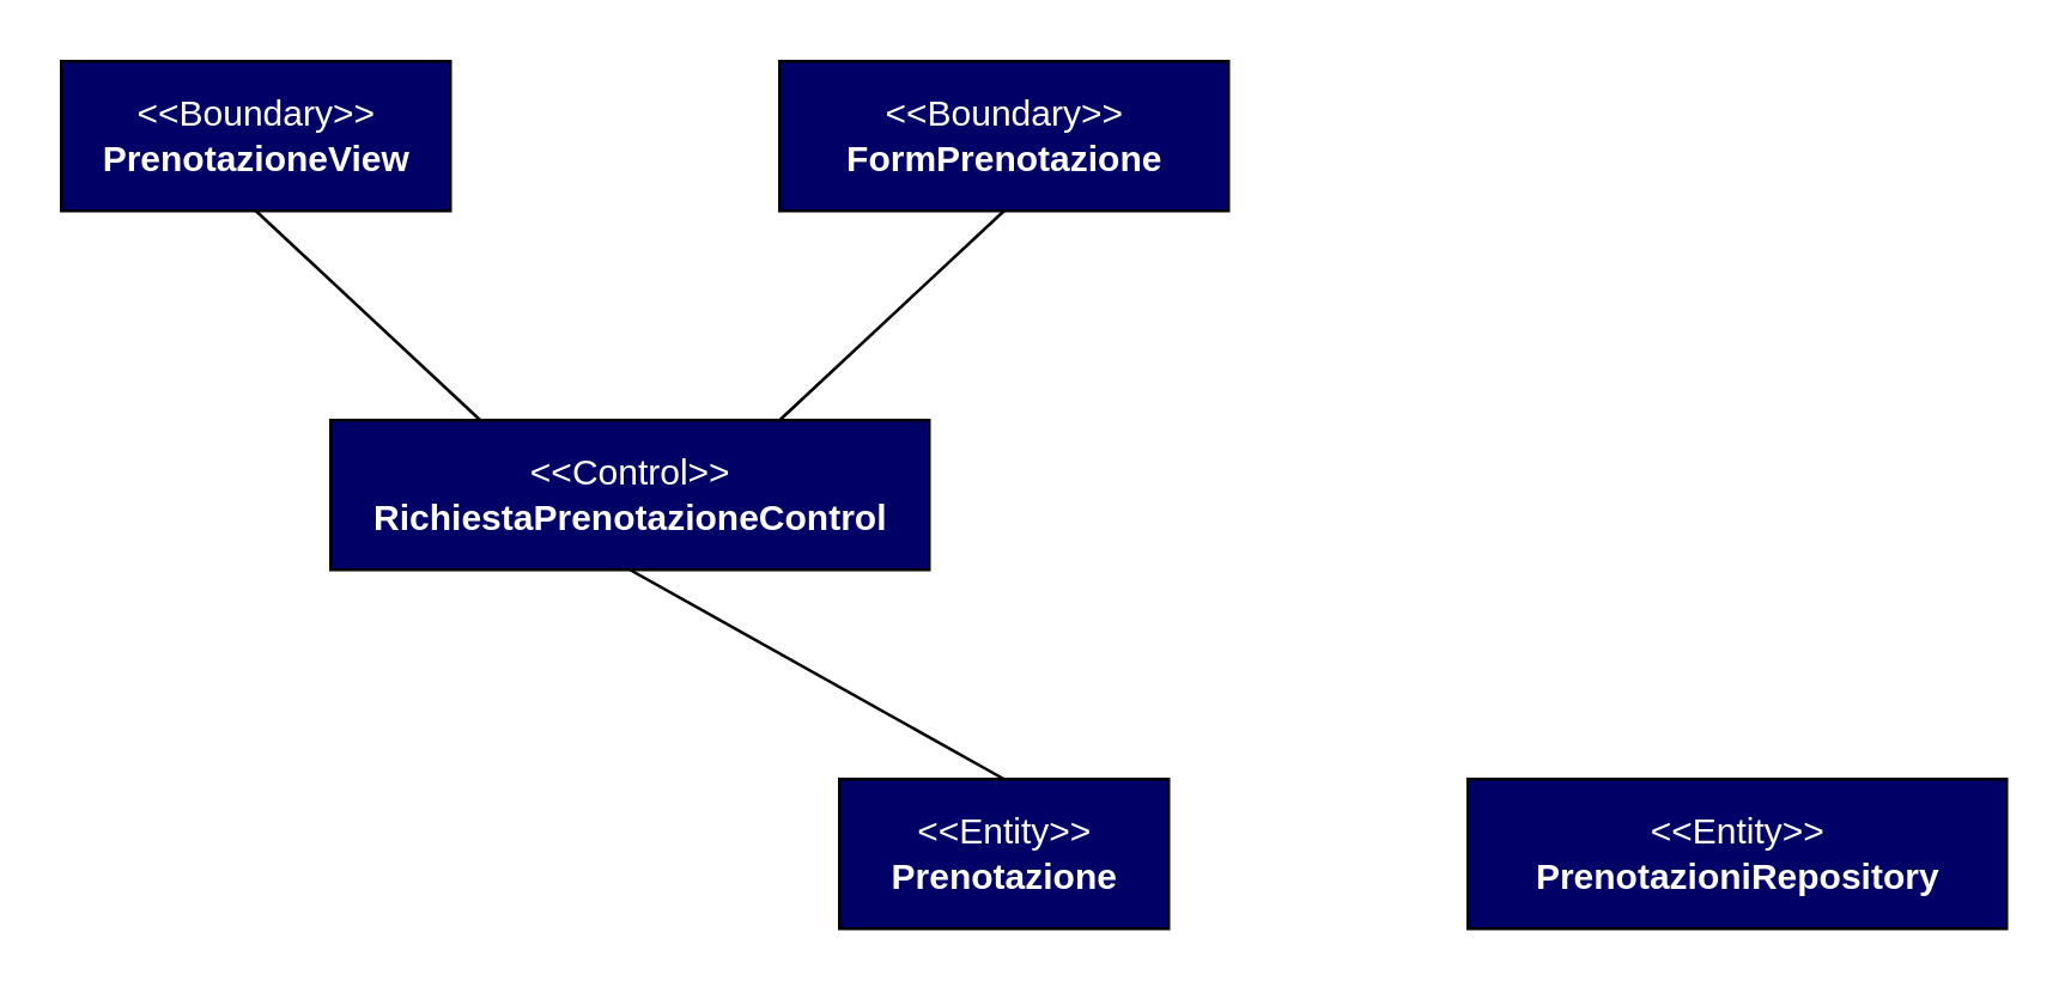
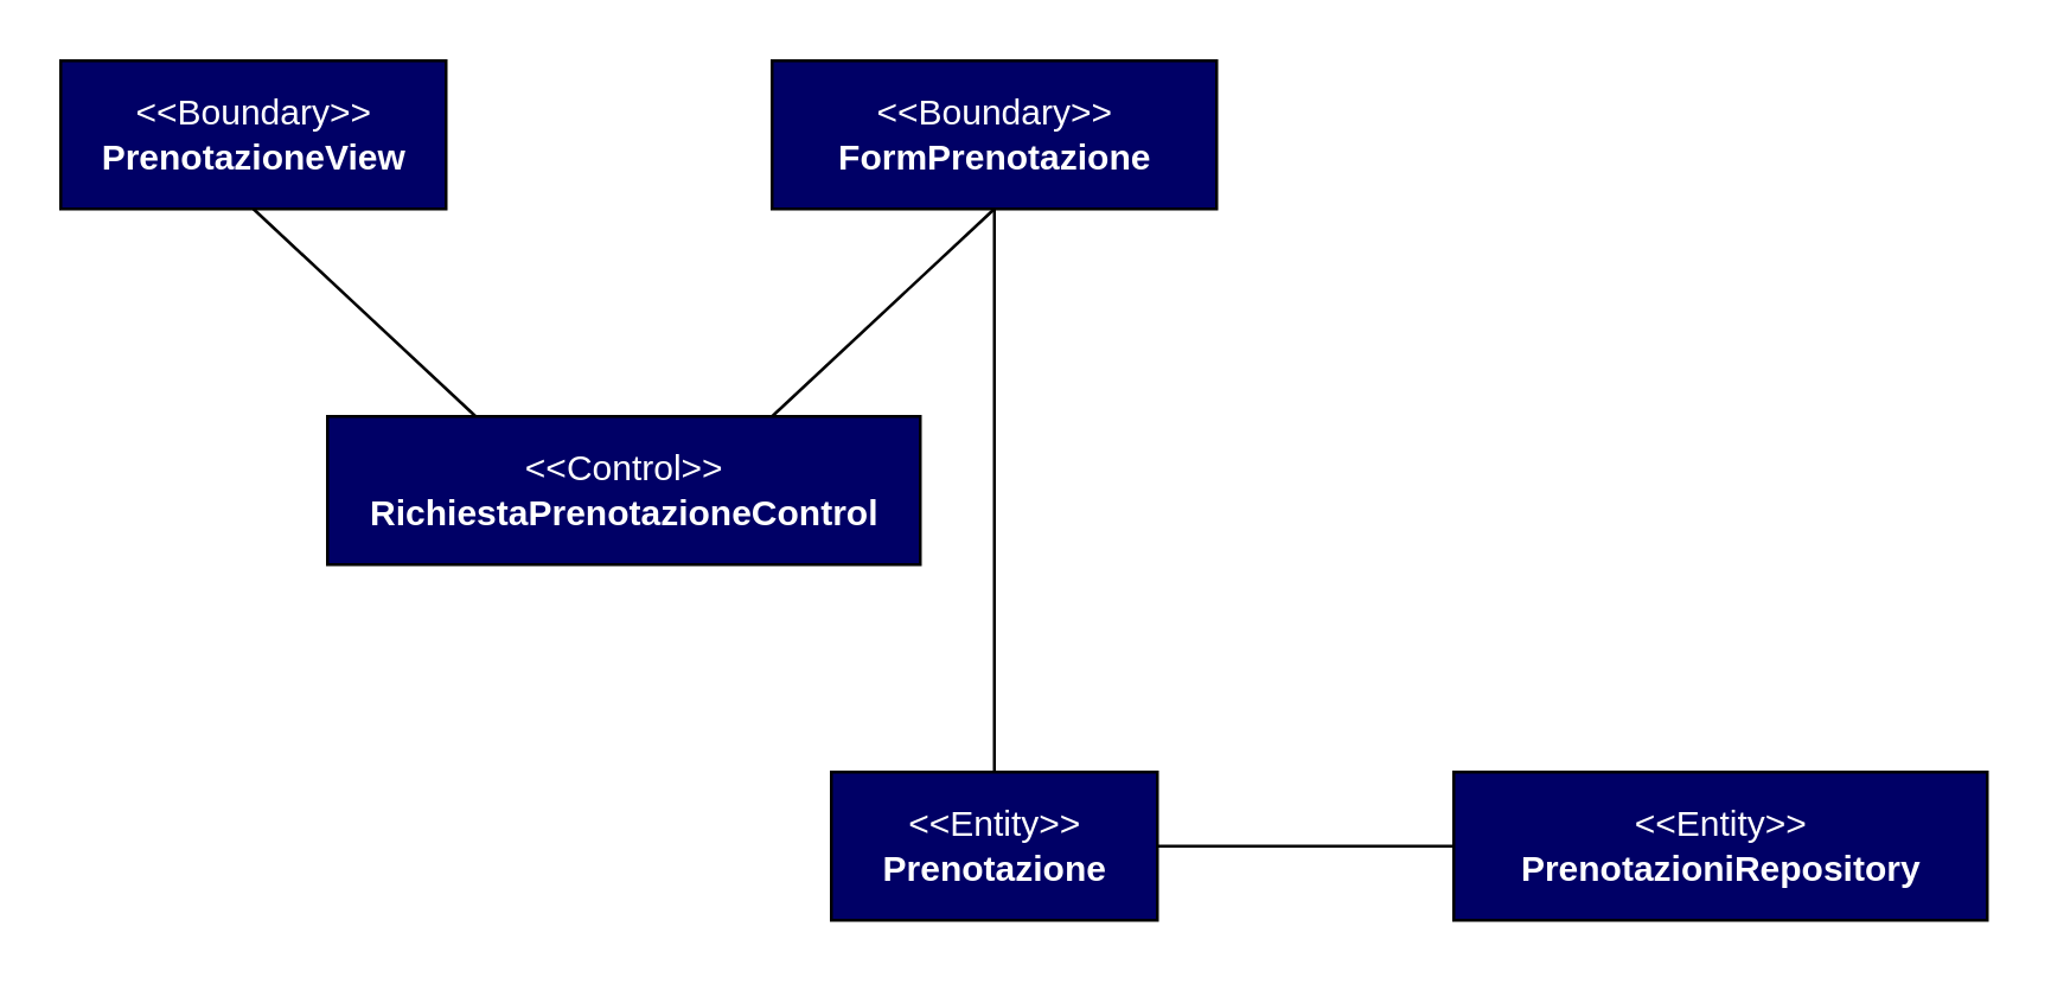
  <mxCell id="0" style=";html=1;" />
  <mxCell id="1" style=";html=1;" parent="0" />
  <mxCell id="2" value="&lt;font color=&quot;#ffffff&quot;&gt;&amp;lt;&amp;lt;Boundary&amp;gt;&amp;gt;&lt;br&gt;&lt;/font&gt;&lt;b&gt;&lt;font color=&quot;#ffffff&quot;&gt;FormPrenotazione&lt;/font&gt;&lt;br&gt;&lt;/b&gt;" style="html=1;fillColor=#000066;" parent="1" vertex="1"><mxGeometry x="260" y="20" width="150" height="50" as="geometry" /></mxCell>
  <mxCell id="3" value="&lt;font color=&quot;#ffffff&quot;&gt;&amp;lt;&amp;lt;Boundary&amp;gt;&amp;gt;&lt;br&gt;&lt;/font&gt;&lt;b&gt;&lt;font color=&quot;#ffffff&quot;&gt;PrenotazioneView&lt;/font&gt;&lt;br&gt;&lt;/b&gt;" style="html=1;fillColor=#000066;" parent="1" vertex="1"><mxGeometry x="20" y="20" width="130" height="50" as="geometry" /></mxCell>
  <mxCell id="4" value="&lt;font color=&quot;#ffffff&quot;&gt;&amp;lt;&amp;lt;Control&amp;gt;&amp;gt;&lt;br&gt;&lt;/font&gt;&lt;b&gt;&lt;font color=&quot;#ffffff&quot;&gt;RichiestaPrenotazioneControl&lt;/font&gt;&lt;br&gt;&lt;/b&gt;" style="html=1;fillColor=#000066;" parent="1" vertex="1"><mxGeometry x="110" y="140" width="200" height="50" as="geometry" /></mxCell>
  <mxCell id="5" value="" style="endArrow=none;html=1;entryX=0.5;entryY=1;entryDx=0;entryDy=0;exitX=0.25;exitY=0;exitDx=0;exitDy=0;" parent="1" source="4" target="3" edge="1"><mxGeometry width="50" height="50" relative="1" as="geometry"><mxPoint x="350" y="210" as="sourcePoint" /><mxPoint x="400" y="160" as="targetPoint" /></mxGeometry></mxCell>
  <mxCell id="6" value="" style="endArrow=none;html=1;entryX=0.5;entryY=1;entryDx=0;entryDy=0;exitX=0.75;exitY=0;exitDx=0;exitDy=0;" parent="1" source="4" target="2" edge="1"><mxGeometry width="50" height="50" relative="1" as="geometry"><mxPoint x="465" y="170" as="sourcePoint" /><mxPoint x="340" y="100" as="targetPoint" /></mxGeometry></mxCell>
- <mxCell id="7" value="" style="endArrow=none;html=1;entryX=0.5;entryY=1;entryDx=0;entryDy=0;exitX=0.5;exitY=0;exitDx=0;exitDy=0;" parent="1" source="8" target="4" edge="1"><mxGeometry width="50" height="50" relative="1" as="geometry"><mxPoint x="330" y="250" as="sourcePoint" /><mxPoint x="245" y="180" as="targetPoint" /></mxGeometry></mxCell>
+ <mxCell id="7" value="" style="endArrow=none;html=1;exitX=0.5;exitY=0;exitDx=0;exitDy=0;" parent="1" source="8" target="2" edge="1"><mxGeometry width="50" height="50" relative="1" as="geometry"><mxPoint x="330" y="250" as="sourcePoint" /><mxPoint x="245" y="180" as="targetPoint" /></mxGeometry></mxCell>
  <mxCell id="8" value="&lt;font color=&quot;#ffffff&quot;&gt;&amp;lt;&amp;lt;Entity&amp;gt;&amp;gt;&lt;br&gt;&lt;/font&gt;&lt;b&gt;&lt;font color=&quot;#ffffff&quot;&gt;Prenotazione&lt;/font&gt;&lt;br&gt;&lt;/b&gt;" style="html=1;fillColor=#000066;" parent="1" vertex="1"><mxGeometry x="280" y="260" width="110" height="50" as="geometry" /></mxCell>
  <mxCell id="9" value="&lt;font color=&quot;#ffffff&quot;&gt;&amp;lt;&amp;lt;Entity&amp;gt;&amp;gt;&lt;br&gt;&lt;/font&gt;&lt;b&gt;&lt;font color=&quot;#ffffff&quot;&gt;PrenotazioniRepository&lt;/font&gt;&lt;br&gt;&lt;/b&gt;" style="html=1;fillColor=#000066;" vertex="1" parent="1"><mxGeometry x="490" y="260" width="180" height="50" as="geometry" /></mxCell>
+ <mxCell id="10" value="" style="endArrow=none;html=1;exitX=1;exitY=0.5;exitDx=0;exitDy=0;entryX=0;entryY=0.5;entryDx=0;entryDy=0;" edge="1" parent="1" source="8" target="9"><mxGeometry width="50" height="50" relative="1" as="geometry"><mxPoint x="370" y="240" as="sourcePoint" /><mxPoint x="420" y="190" as="targetPoint" /></mxGeometry></mxCell>
